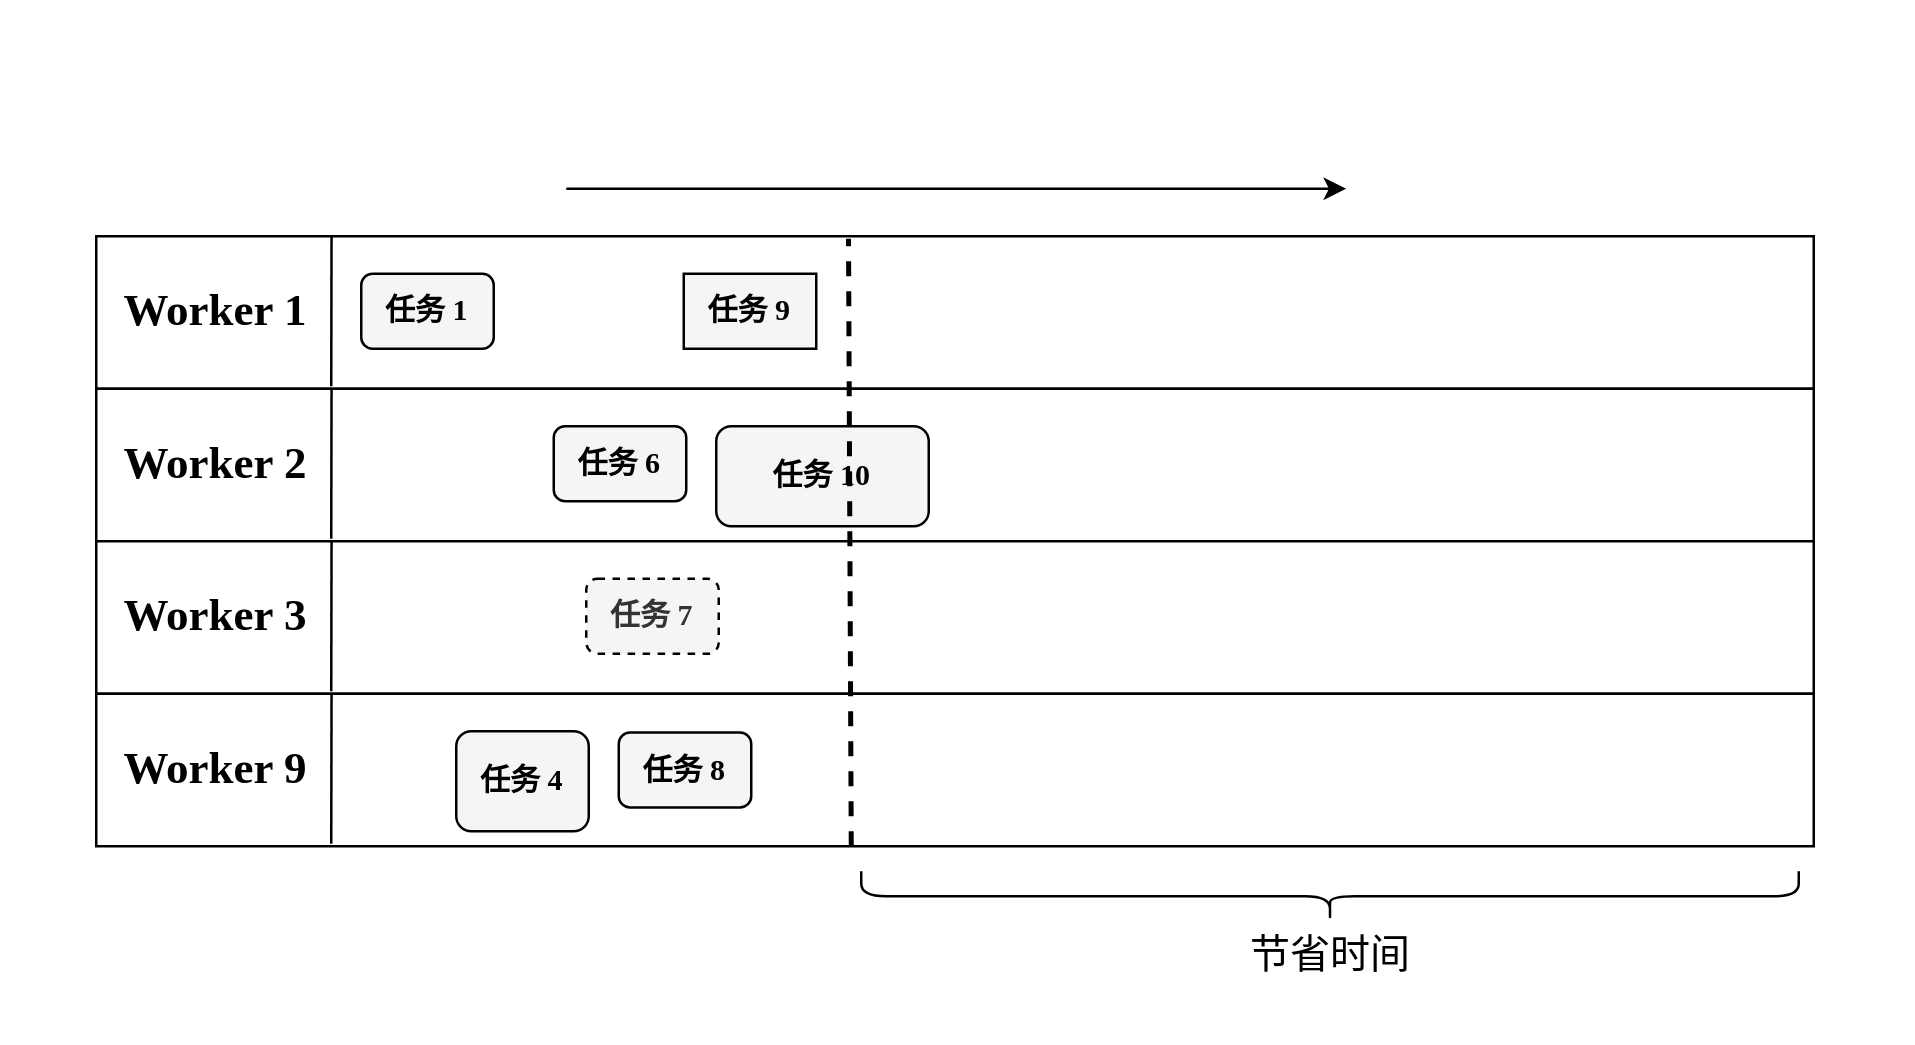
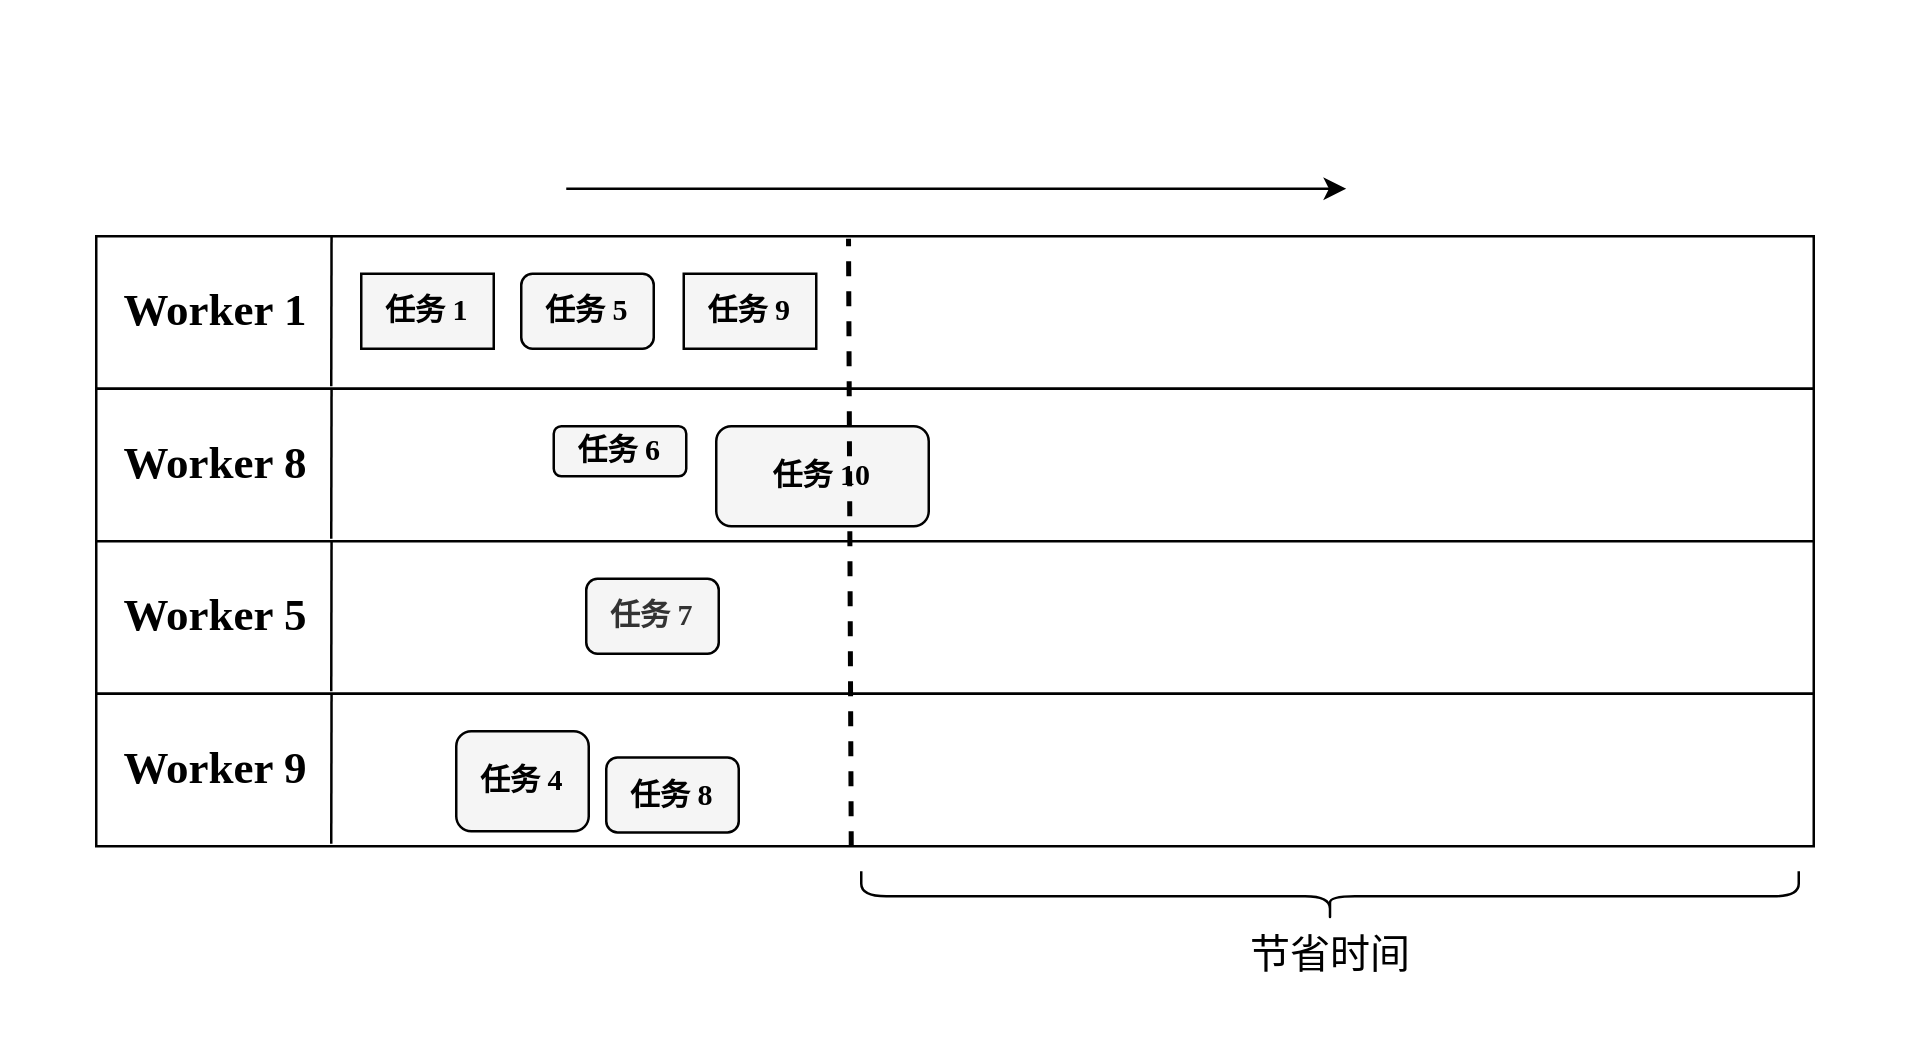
  <mxCell id="0" />
  <mxCell id="1" parent="0" />
  <mxCell id="2" value="" style="rounded=0;whiteSpace=wrap;html=1;strokeColor=none;fillColor=none;" parent="1" vertex="1"><mxGeometry x="20" y="20" width="724" height="340" as="geometry" /></mxCell>
  <mxCell id="3" value="" style="rounded=0;whiteSpace=wrap;html=1;" parent="1" vertex="1"><mxGeometry x="38" y="94" width="687" height="61" as="geometry" /></mxCell>
  <mxCell id="4" value="&lt;font style=&quot;font-size: 18px;&quot; face=&quot;Times New Roman&quot;&gt;&lt;b&gt;Worker 1&lt;/b&gt;&lt;br&gt;&lt;/font&gt;" style="text;html=1;strokeColor=none;fillColor=none;align=center;verticalAlign=middle;whiteSpace=wrap;rounded=0;" parent="1" vertex="1"><mxGeometry x="35" y="109" width="102" height="30" as="geometry" /></mxCell>
  <mxCell id="5" value="" style="endArrow=none;html=1;rounded=0;entryX=0.137;entryY=0;entryDx=0;entryDy=0;entryPerimeter=0;" parent="1" target="3" edge="1"><mxGeometry width="50" height="50" relative="1" as="geometry"><mxPoint x="132" y="154" as="sourcePoint" /><mxPoint x="131.003" y="95.32" as="targetPoint" /></mxGeometry></mxCell>
- <mxCell id="6" value="&lt;font face=&quot;Times New Roman&quot;&gt;&lt;b&gt;任务 1&lt;/b&gt;&lt;/font&gt;" style="rounded=1;whiteSpace=wrap;html=1;fillColor=#f5f5f5;fontColor=#000000;strokeColor=#000000;" parent="1" vertex="1"><mxGeometry x="144" y="109" width="53" height="30" as="geometry" /></mxCell>
+ <mxCell id="6" value="&lt;font face=&quot;Times New Roman&quot;&gt;&lt;b&gt;任务 1&lt;/b&gt;&lt;/font&gt;" style="whiteSpace=wrap;html=1;fillColor=#f5f5f5;fontColor=#000000;strokeColor=#000000;rounded=0;" parent="1" vertex="1"><mxGeometry x="144" y="109" width="53" height="30" as="geometry" /></mxCell>
+ <mxCell id="7" value="&lt;font face=&quot;Times New Roman&quot;&gt;&lt;b&gt;任务 5&lt;/b&gt;&lt;/font&gt;" style="rounded=1;whiteSpace=wrap;html=1;fillColor=#f5f5f5;fontColor=#000000;strokeColor=#000000;" parent="1" vertex="1"><mxGeometry x="208" y="109" width="53" height="30" as="geometry" /></mxCell>
  <mxCell id="8" value="&lt;font face=&quot;Times New Roman&quot;&gt;&lt;b&gt;任务 9&lt;br&gt;&lt;/b&gt;&lt;/font&gt;" style="whiteSpace=wrap;html=1;fillColor=#f5f5f5;fontColor=#000000;strokeColor=#000000;rounded=0;" parent="1" vertex="1"><mxGeometry x="273" y="109" width="53" height="30" as="geometry" /></mxCell>
  <mxCell id="9" value="" style="rounded=0;whiteSpace=wrap;html=1;" parent="1" vertex="1"><mxGeometry x="38" y="155" width="687" height="61" as="geometry" /></mxCell>
- <mxCell id="10" value="&lt;font style=&quot;font-size: 18px;&quot; face=&quot;Times New Roman&quot;&gt;&lt;b&gt;Worker 2&lt;/b&gt;&lt;br&gt;&lt;/font&gt;" style="text;html=1;strokeColor=none;fillColor=none;align=center;verticalAlign=middle;whiteSpace=wrap;rounded=0;" parent="1" vertex="1"><mxGeometry x="35" y="170" width="102" height="30" as="geometry" /></mxCell>
+ <mxCell id="10" value="&lt;font style=&quot;font-size: 18px;&quot; face=&quot;Times New Roman&quot;&gt;&lt;b&gt;Worker 8&lt;/b&gt;&lt;br&gt;&lt;/font&gt;" style="text;html=1;strokeColor=none;fillColor=none;align=center;verticalAlign=middle;whiteSpace=wrap;rounded=0;" parent="1" vertex="1"><mxGeometry x="35" y="170" width="102" height="30" as="geometry" /></mxCell>
  <mxCell id="11" value="" style="endArrow=none;html=1;rounded=0;entryX=0.137;entryY=0;entryDx=0;entryDy=0;entryPerimeter=0;" parent="1" target="9" edge="1"><mxGeometry width="50" height="50" relative="1" as="geometry"><mxPoint x="132" y="215" as="sourcePoint" /><mxPoint x="131.003" y="156.32" as="targetPoint" /></mxGeometry></mxCell>
- <mxCell id="12" value="&lt;font face=&quot;Times New Roman&quot;&gt;&lt;b&gt;任务 6&lt;/b&gt;&lt;/font&gt;" style="rounded=1;whiteSpace=wrap;html=1;fillColor=#f5f5f5;fontColor=#000000;strokeColor=#000000;" parent="1" vertex="1"><mxGeometry x="221" y="170" width="53" height="30" as="geometry" /></mxCell>
+ <mxCell id="12" value="&lt;font face=&quot;Times New Roman&quot;&gt;&lt;b&gt;任务 6&lt;/b&gt;&lt;/font&gt;" style="rounded=1;whiteSpace=wrap;html=1;fillColor=#f5f5f5;fontColor=#000000;strokeColor=#000000;" parent="1" vertex="1"><mxGeometry x="221" y="170" width="53" height="20" as="geometry" /></mxCell>
  <mxCell id="13" value="&lt;font face=&quot;Times New Roman&quot;&gt;&lt;b&gt;任务 10&lt;br&gt;&lt;/b&gt;&lt;/font&gt;" style="rounded=1;whiteSpace=wrap;html=1;fillColor=#f5f5f5;fontColor=#000000;strokeColor=#000000;" parent="1" vertex="1"><mxGeometry x="286" y="170" width="85" height="40" as="geometry" /></mxCell>
  <mxCell id="14" value="" style="rounded=0;whiteSpace=wrap;html=1;" parent="1" vertex="1"><mxGeometry x="38" y="216" width="687" height="61" as="geometry" /></mxCell>
- <mxCell id="15" value="&lt;font style=&quot;font-size: 18px;&quot; face=&quot;Times New Roman&quot;&gt;&lt;b&gt;Worker 3&lt;/b&gt;&lt;br&gt;&lt;/font&gt;" style="text;html=1;strokeColor=none;fillColor=none;align=center;verticalAlign=middle;whiteSpace=wrap;rounded=0;" parent="1" vertex="1"><mxGeometry x="35" y="231" width="102" height="30" as="geometry" /></mxCell>
+ <mxCell id="15" value="&lt;font style=&quot;font-size: 18px;&quot; face=&quot;Times New Roman&quot;&gt;&lt;b&gt;Worker 5&lt;/b&gt;&lt;br&gt;&lt;/font&gt;" style="text;html=1;strokeColor=none;fillColor=none;align=center;verticalAlign=middle;whiteSpace=wrap;rounded=0;" parent="1" vertex="1"><mxGeometry x="35" y="231" width="102" height="30" as="geometry" /></mxCell>
  <mxCell id="16" value="" style="endArrow=none;html=1;rounded=0;entryX=0.137;entryY=0;entryDx=0;entryDy=0;entryPerimeter=0;" parent="1" target="14" edge="1"><mxGeometry width="50" height="50" relative="1" as="geometry"><mxPoint x="132" y="276" as="sourcePoint" /><mxPoint x="131.003" y="217.32" as="targetPoint" /></mxGeometry></mxCell>
- <mxCell id="17" value="&lt;font face=&quot;Times New Roman&quot;&gt;&lt;b&gt;任务 7&lt;/b&gt;&lt;/font&gt;" style="rounded=1;whiteSpace=wrap;html=1;fillColor=#f5f5f5;fontColor=#333333;strokeColor=#000000;dashed=1;" parent="1" vertex="1"><mxGeometry x="234" y="231" width="53" height="30" as="geometry" /></mxCell>
+ <mxCell id="17" value="&lt;font face=&quot;Times New Roman&quot;&gt;&lt;b&gt;任务 7&lt;/b&gt;&lt;/font&gt;" style="rounded=1;whiteSpace=wrap;html=1;fillColor=#f5f5f5;fontColor=#333333;strokeColor=#000000;" parent="1" vertex="1"><mxGeometry x="234" y="231" width="53" height="30" as="geometry" /></mxCell>
  <mxCell id="18" value="" style="rounded=0;whiteSpace=wrap;html=1;" parent="1" vertex="1"><mxGeometry x="38" y="277" width="687" height="61" as="geometry" /></mxCell>
  <mxCell id="19" value="&lt;font style=&quot;font-size: 18px;&quot; face=&quot;Times New Roman&quot;&gt;&lt;b&gt;Worker 9&lt;/b&gt;&lt;br&gt;&lt;/font&gt;" style="text;html=1;strokeColor=none;fillColor=none;align=center;verticalAlign=middle;whiteSpace=wrap;rounded=0;" parent="1" vertex="1"><mxGeometry x="35" y="292" width="102" height="30" as="geometry" /></mxCell>
  <mxCell id="20" value="" style="endArrow=none;html=1;rounded=0;entryX=0.137;entryY=0;entryDx=0;entryDy=0;entryPerimeter=0;" parent="1" target="18" edge="1"><mxGeometry width="50" height="50" relative="1" as="geometry"><mxPoint x="132" y="337" as="sourcePoint" /><mxPoint x="131.003" y="278.32" as="targetPoint" /></mxGeometry></mxCell>
  <mxCell id="21" value="&lt;font face=&quot;Times New Roman&quot;&gt;&lt;b&gt;任务 4&lt;/b&gt;&lt;/font&gt;" style="rounded=1;whiteSpace=wrap;html=1;fillColor=#f5f5f5;fontColor=#000000;strokeColor=#000000;" parent="1" vertex="1"><mxGeometry x="182" y="292" width="53" height="40" as="geometry" /></mxCell>
- <mxCell id="22" value="&lt;font face=&quot;Times New Roman&quot;&gt;&lt;b&gt;任务 8&lt;/b&gt;&lt;/font&gt;" style="rounded=1;whiteSpace=wrap;html=1;fillColor=#f5f5f5;fontColor=#000000;strokeColor=#000000;" parent="1" vertex="1"><mxGeometry x="247" y="292.5" width="53" height="30" as="geometry" /></mxCell>
+ <mxCell id="22" value="&lt;font face=&quot;Times New Roman&quot;&gt;&lt;b&gt;任务 8&lt;/b&gt;&lt;/font&gt;" style="rounded=1;whiteSpace=wrap;html=1;fillColor=#f5f5f5;fontColor=#000000;strokeColor=#000000;" parent="1" vertex="1"><mxGeometry x="242" y="302.5" width="53" height="30" as="geometry" /></mxCell>
  <mxCell id="23" value="" style="endArrow=classic;html=1;rounded=0;fontSize=24;fontFamily=Times New Roman;" parent="1" edge="1"><mxGeometry width="50" height="50" relative="1" as="geometry"><mxPoint x="226" y="75" as="sourcePoint" /><mxPoint x="538" y="75" as="targetPoint" /></mxGeometry></mxCell>
  <mxCell id="24" value="" style="endArrow=none;html=1;rounded=0;entryX=0.438;entryY=0.016;entryDx=0;entryDy=0;entryPerimeter=0;dashed=1;strokeWidth=2;" parent="1" target="3" edge="1"><mxGeometry width="50" height="50" relative="1" as="geometry"><mxPoint x="340" y="338" as="sourcePoint" /><mxPoint x="340.28" y="34.013" as="targetPoint" /></mxGeometry></mxCell>
  <mxCell id="25" value="" style="shape=curlyBracket;whiteSpace=wrap;html=1;rounded=1;labelPosition=left;verticalLabelPosition=middle;align=right;verticalAlign=middle;direction=north;" parent="1" vertex="1"><mxGeometry x="344" y="348" width="375" height="20" as="geometry" /></mxCell>
  <mxCell id="26" value="&lt;span style=&quot;font-size: 16px;&quot;&gt;节省时间&lt;/span&gt;" style="text;html=1;strokeColor=none;fillColor=none;align=center;verticalAlign=middle;whiteSpace=wrap;rounded=0;" parent="1" vertex="1"><mxGeometry x="458.5" y="366" width="146" height="30" as="geometry" /></mxCell>
